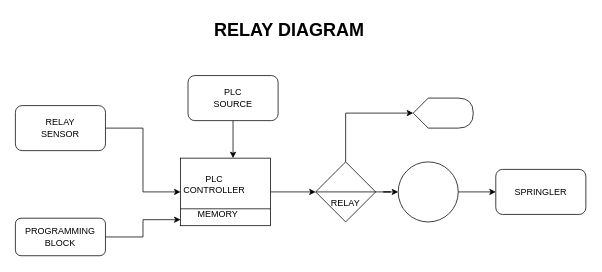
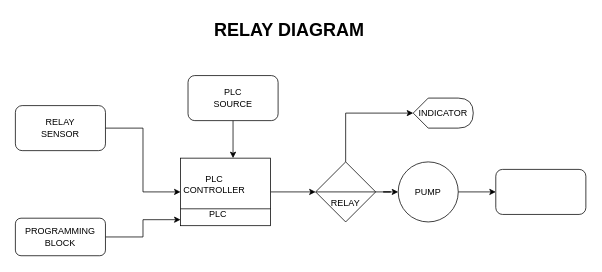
  <mxCell id="0" />
  <mxCell id="1" parent="0" />
  <mxCell id="2" style="edgeStyle=orthogonalEdgeStyle;rounded=0;orthogonalLoop=1;jettySize=auto;html=1;entryX=0;entryY=0.5;entryDx=0;entryDy=0;exitX=1;exitY=0.5;exitDx=0;exitDy=0;" parent="1" source="3" target="16" edge="1"><mxGeometry relative="1" as="geometry" /></mxCell>
  <mxCell id="3" value="" style="rounded=0;whiteSpace=wrap;html=1;" parent="1" vertex="1"><mxGeometry x="240" y="210" width="120" height="90" as="geometry" /></mxCell>
  <mxCell id="4" value="" style="endArrow=none;html=1;rounded=0;entryX=0;entryY=0.75;entryDx=0;entryDy=0;exitX=1;exitY=0.75;exitDx=0;exitDy=0;" parent="1" source="3" target="3" edge="1"><mxGeometry width="50" height="50" relative="1" as="geometry"><mxPoint x="250" y="280" as="sourcePoint" /><mxPoint x="300" y="230" as="targetPoint" /><Array as="points" /></mxGeometry></mxCell>
  <mxCell id="5" style="edgeStyle=orthogonalEdgeStyle;rounded=0;orthogonalLoop=1;jettySize=auto;html=1;entryX=0;entryY=0.5;entryDx=0;entryDy=0;" parent="1" source="6" target="3" edge="1"><mxGeometry relative="1" as="geometry" /></mxCell>
  <mxCell id="6" value="" style="rounded=1;whiteSpace=wrap;html=1;" parent="1" vertex="1"><mxGeometry x="20" y="140" width="120" height="60" as="geometry" /></mxCell>
  <mxCell id="7" style="edgeStyle=orthogonalEdgeStyle;rounded=0;orthogonalLoop=1;jettySize=auto;html=1;entryX=0;entryY=0.911;entryDx=0;entryDy=0;entryPerimeter=0;" parent="1" source="8" target="3" edge="1"><mxGeometry relative="1" as="geometry" /></mxCell>
  <mxCell id="8" value="" style="rounded=1;whiteSpace=wrap;html=1;" parent="1" vertex="1"><mxGeometry x="20" y="290" width="120" height="50" as="geometry" /></mxCell>
  <mxCell id="9" style="edgeStyle=orthogonalEdgeStyle;rounded=0;orthogonalLoop=1;jettySize=auto;html=1;entryX=0.583;entryY=0;entryDx=0;entryDy=0;entryPerimeter=0;" parent="1" source="10" target="3" edge="1"><mxGeometry relative="1" as="geometry" /></mxCell>
  <mxCell id="10" value="" style="rounded=1;whiteSpace=wrap;html=1;" parent="1" vertex="1"><mxGeometry x="250" y="100" width="120" height="60" as="geometry" /></mxCell>
  <mxCell id="11" style="edgeStyle=orthogonalEdgeStyle;rounded=0;orthogonalLoop=1;jettySize=auto;html=1;entryX=0;entryY=0.5;entryDx=0;entryDy=0;" parent="1" source="12" target="13" edge="1"><mxGeometry relative="1" as="geometry" /></mxCell>
  <mxCell id="12" value="" style="ellipse;whiteSpace=wrap;html=1;aspect=fixed;" parent="1" vertex="1"><mxGeometry x="530" y="215" width="80" height="80" as="geometry" /></mxCell>
  <mxCell id="13" value="" style="rounded=1;whiteSpace=wrap;html=1;" parent="1" vertex="1"><mxGeometry x="660" y="225" width="120" height="60" as="geometry" /></mxCell>
  <mxCell id="14" style="edgeStyle=orthogonalEdgeStyle;rounded=0;orthogonalLoop=1;jettySize=auto;html=1;" parent="1" source="16" target="12" edge="1"><mxGeometry relative="1" as="geometry" /></mxCell>
  <mxCell id="15" style="edgeStyle=orthogonalEdgeStyle;rounded=0;orthogonalLoop=1;jettySize=auto;html=1;entryX=0;entryY=0.5;entryDx=0;entryDy=0;entryPerimeter=0;exitX=0.5;exitY=0;exitDx=0;exitDy=0;" parent="1" source="16" target="17" edge="1"><mxGeometry relative="1" as="geometry"><mxPoint x="470" y="160" as="targetPoint" /><mxPoint x="480" y="210" as="sourcePoint" /></mxGeometry></mxCell>
  <mxCell id="16" value="" style="shape=sortShape;perimeter=rhombusPerimeter;whiteSpace=wrap;html=1;" parent="1" vertex="1"><mxGeometry x="420" y="215" width="80" height="80" as="geometry" /></mxCell>
  <mxCell id="17" value="" style="shape=display;whiteSpace=wrap;html=1;" parent="1" vertex="1"><mxGeometry x="550" y="130" width="80" height="40" as="geometry" /></mxCell>
  <mxCell id="18" value="RELAY SENSOR" style="text;html=1;strokeColor=none;fillColor=none;align=center;verticalAlign=middle;whiteSpace=wrap;rounded=0;" parent="1" vertex="1"><mxGeometry x="40" y="147.5" width="80" height="45" as="geometry" /></mxCell>
  <mxCell id="19" value="PLC SOURCE" style="text;html=1;strokeColor=none;fillColor=none;align=center;verticalAlign=middle;whiteSpace=wrap;rounded=0;" parent="1" vertex="1"><mxGeometry x="280" y="115" width="60" height="30" as="geometry" /></mxCell>
  <mxCell id="20" value="PLC CONTROLLER" style="text;html=1;strokeColor=none;fillColor=none;align=center;verticalAlign=middle;whiteSpace=wrap;rounded=0;" parent="1" vertex="1"><mxGeometry x="255" y="230" width="60" height="30" as="geometry" /></mxCell>
  <mxCell id="21" value="PROGRAMMING BLOCK" style="text;html=1;strokeColor=none;fillColor=none;align=center;verticalAlign=middle;whiteSpace=wrap;rounded=0;" parent="1" vertex="1"><mxGeometry x="50" y="300" width="60" height="30" as="geometry" /></mxCell>
- <mxCell id="22" value="MEMORY" style="text;html=1;strokeColor=none;fillColor=none;align=center;verticalAlign=middle;whiteSpace=wrap;rounded=0;" parent="1" vertex="1"><mxGeometry x="260" y="270" width="60" height="30" as="geometry" /></mxCell>
+ <mxCell id="22" value="PLC" style="text;html=1;strokeColor=none;fillColor=none;align=center;verticalAlign=middle;whiteSpace=wrap;rounded=0;" parent="1" vertex="1"><mxGeometry x="260" y="270" width="60" height="30" as="geometry" /></mxCell>
  <mxCell id="23" value="RELAY" style="text;html=1;strokeColor=none;fillColor=none;align=center;verticalAlign=middle;whiteSpace=wrap;rounded=0;" parent="1" vertex="1"><mxGeometry x="430" y="255" width="60" height="30" as="geometry" /></mxCell>
- <mxCell id="26" value="SPRINGLER" style="text;html=1;strokeColor=none;fillColor=none;align=center;verticalAlign=middle;whiteSpace=wrap;rounded=0;" parent="1" vertex="1"><mxGeometry x="690" y="240" width="60" height="30" as="geometry" /></mxCell>
+ <mxCell id="24" value="PUMP" style="text;html=1;strokeColor=none;fillColor=none;align=center;verticalAlign=middle;whiteSpace=wrap;rounded=0;" parent="1" vertex="1"><mxGeometry x="540" y="240" width="60" height="30" as="geometry" /></mxCell>
+ <mxCell id="25" value="INDICATOR" style="text;html=1;strokeColor=none;fillColor=none;align=center;verticalAlign=middle;whiteSpace=wrap;rounded=0;" parent="1" vertex="1"><mxGeometry x="560" y="135" width="60" height="30" as="geometry" /></mxCell>
  <mxCell id="27" value="&lt;h1&gt;RELAY DIAGRAM&amp;nbsp;&lt;br&gt;&lt;/h1&gt;" style="text;html=1;strokeColor=none;fillColor=none;spacing=5;spacingTop=-20;whiteSpace=wrap;overflow=hidden;rounded=0;" parent="1" vertex="1"><mxGeometry x="280" y="20" width="250" height="45" as="geometry" /></mxCell>
